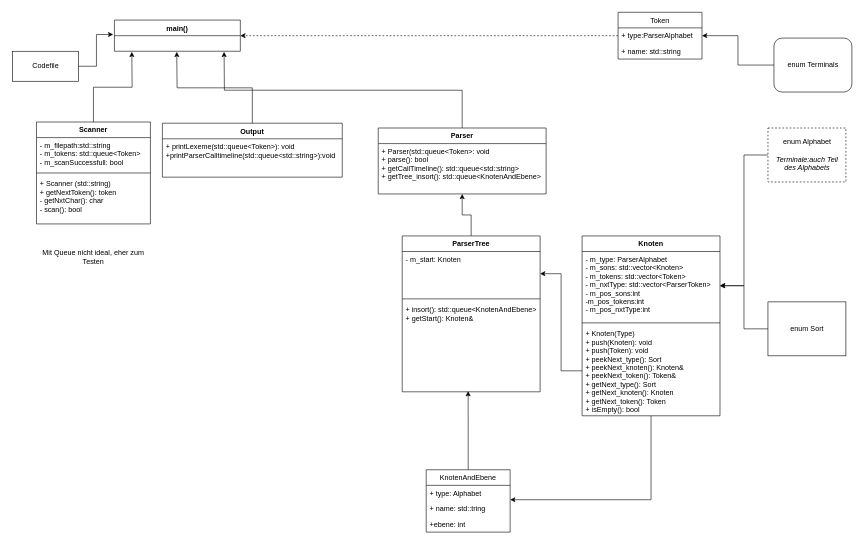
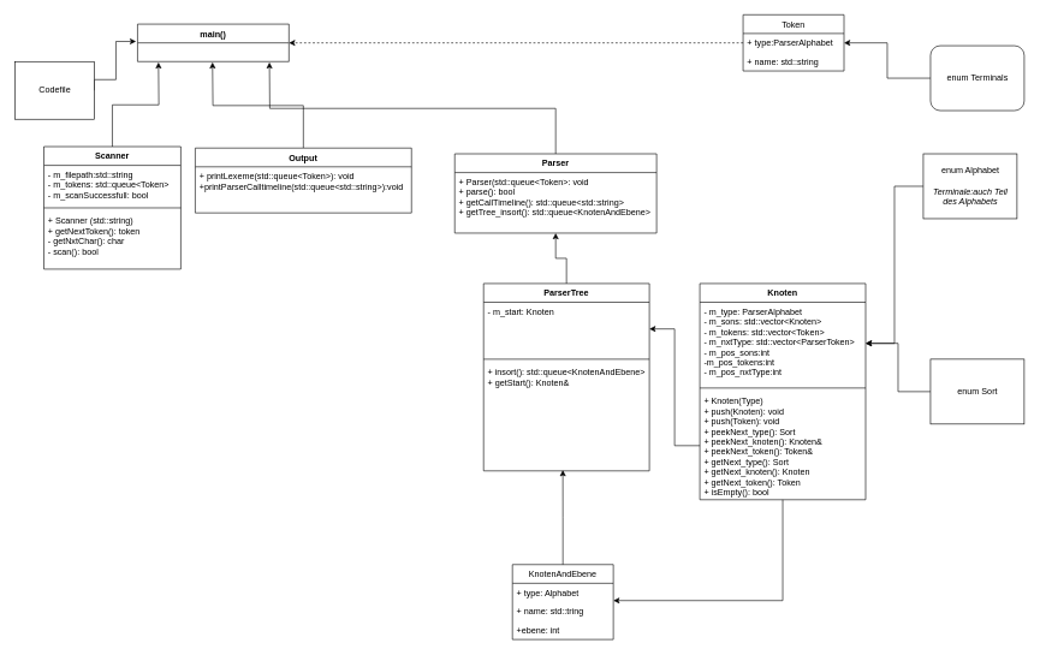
  <mxCell id="0" />
  <mxCell id="1" parent="0" />
  <mxCell id="2" value="main()" style="swimlane;fontStyle=1;align=center;verticalAlign=top;childLayout=stackLayout;horizontal=1;startSize=26;horizontalStack=0;resizeParent=1;resizeParentMax=0;resizeLast=0;collapsible=1;marginBottom=0;" parent="1" vertex="1"><mxGeometry x="190" y="33" width="210" height="52" as="geometry"><mxRectangle x="320" y="40" width="70" height="26" as="alternateBounds" /></mxGeometry></mxCell>
  <mxCell id="3" style="edgeStyle=orthogonalEdgeStyle;rounded=0;orthogonalLoop=1;jettySize=auto;html=1;exitX=0;exitY=0.5;exitDx=0;exitDy=0;entryX=1;entryY=0.5;entryDx=0;entryDy=0;" edge="1" parent="1" source="4" target="37"><mxGeometry relative="1" as="geometry" /></mxCell>
- <mxCell id="4" value="enum Alphabet&lt;br&gt;&lt;br&gt;&lt;i&gt;Terminale:auch Teil &lt;br&gt;des Alphabets&lt;br&gt;&lt;/i&gt;" style="html=1;dashed=1;" parent="1" vertex="1"><mxGeometry x="1280" y="213" width="130" height="90" as="geometry" /></mxCell>
+ <mxCell id="4" value="enum Alphabet&lt;br&gt;&lt;br&gt;&lt;i&gt;Terminale:auch Teil &lt;br&gt;des Alphabets&lt;br&gt;&lt;/i&gt;" style="html=1;" parent="1" vertex="1"><mxGeometry x="1280" y="213" width="130" height="90" as="geometry" /></mxCell>
  <mxCell id="5" style="edgeStyle=orthogonalEdgeStyle;rounded=0;orthogonalLoop=1;jettySize=auto;html=1;exitX=1;exitY=0.5;exitDx=0;exitDy=0;entryX=-0.01;entryY=-0.077;entryDx=0;entryDy=0;entryPerimeter=0;" parent="1" source="6" edge="1"><mxGeometry relative="1" as="geometry"><mxPoint x="187.9" y="56.998" as="targetPoint" /><Array as="points"><mxPoint x="160" y="110" /><mxPoint x="160" y="57" /></Array></mxGeometry></mxCell>
- <mxCell id="6" value="Codefile" style="html=1;" parent="1" vertex="1"><mxGeometry x="20" y="85" width="110" height="50" as="geometry" /></mxCell>
+ <mxCell id="6" value="Codefile" style="html=1;" parent="1" vertex="1"><mxGeometry x="20" y="85" width="110" height="80" as="geometry" /></mxCell>
  <mxCell id="7" style="edgeStyle=orthogonalEdgeStyle;rounded=0;orthogonalLoop=1;jettySize=auto;html=1;exitX=0;exitY=0.5;exitDx=0;exitDy=0;entryX=1;entryY=0.5;entryDx=0;entryDy=0;dashed=1;" parent="1" source="21" target="2" edge="1"><mxGeometry relative="1" as="geometry" /></mxCell>
  <mxCell id="8" style="edgeStyle=orthogonalEdgeStyle;rounded=0;orthogonalLoop=1;jettySize=auto;html=1;exitX=0.5;exitY=0;exitDx=0;exitDy=0;entryX=0.138;entryY=1.038;entryDx=0;entryDy=0;entryPerimeter=0;" parent="1" source="9" edge="1"><mxGeometry relative="1" as="geometry"><mxPoint x="218.98" y="85.988" as="targetPoint" /></mxGeometry></mxCell>
  <mxCell id="9" value="Scanner" style="swimlane;fontStyle=1;align=center;verticalAlign=top;childLayout=stackLayout;horizontal=1;startSize=26;horizontalStack=0;resizeParent=1;resizeParentMax=0;resizeLast=0;collapsible=1;marginBottom=0;" parent="1" vertex="1"><mxGeometry x="60" y="203" width="190" height="170" as="geometry" /></mxCell>
  <mxCell id="10" value="- m_filepath:std::string&#10;- m_tokens: std::queue&lt;Token&gt;&#10;- m_scanSuccessfull: bool&#10;" style="text;strokeColor=none;fillColor=none;align=left;verticalAlign=top;spacingLeft=4;spacingRight=4;overflow=hidden;rotatable=0;points=[[0,0.5],[1,0.5]];portConstraint=eastwest;" parent="9" vertex="1"><mxGeometry y="26" width="190" height="54" as="geometry" /></mxCell>
  <mxCell id="11" value="" style="line;strokeWidth=1;fillColor=none;align=left;verticalAlign=middle;spacingTop=-1;spacingLeft=3;spacingRight=3;rotatable=0;labelPosition=right;points=[];portConstraint=eastwest;" parent="9" vertex="1"><mxGeometry y="80" width="190" height="10" as="geometry" /></mxCell>
  <mxCell id="12" value="+ Scanner (std::string)&#10;+ getNextToken(): token&#10;- getNxtChar(): char&#10;- scan(): bool" style="text;strokeColor=none;fillColor=none;align=left;verticalAlign=top;spacingLeft=4;spacingRight=4;overflow=hidden;rotatable=0;points=[[0,0.5],[1,0.5]];portConstraint=eastwest;" parent="9" vertex="1"><mxGeometry y="90" width="190" height="80" as="geometry" /></mxCell>
  <mxCell id="13" style="edgeStyle=orthogonalEdgeStyle;rounded=0;orthogonalLoop=1;jettySize=auto;html=1;exitX=0.5;exitY=0;exitDx=0;exitDy=0;entryX=0.495;entryY=1.038;entryDx=0;entryDy=0;entryPerimeter=0;" parent="1" source="14" edge="1"><mxGeometry relative="1" as="geometry"><mxPoint x="293.95" y="85.988" as="targetPoint" /></mxGeometry></mxCell>
  <mxCell id="14" value="Output" style="swimlane;fontStyle=1;align=center;verticalAlign=top;childLayout=stackLayout;horizontal=1;startSize=26;horizontalStack=0;resizeParent=1;resizeParentMax=0;resizeLast=0;collapsible=1;marginBottom=0;" parent="1" vertex="1"><mxGeometry x="270" y="205" width="300" height="90" as="geometry" /></mxCell>
  <mxCell id="15" value="+ printLexeme(std::queue&lt;Token&gt;): void&#10;+printParserCalltimeline(std::queue&lt;std::string&gt;):void&#10;" style="text;strokeColor=none;fillColor=none;align=left;verticalAlign=top;spacingLeft=4;spacingRight=4;overflow=hidden;rotatable=0;points=[[0,0.5],[1,0.5]];portConstraint=eastwest;" parent="14" vertex="1"><mxGeometry y="26" width="300" height="64" as="geometry" /></mxCell>
  <mxCell id="16" style="edgeStyle=orthogonalEdgeStyle;rounded=0;orthogonalLoop=1;jettySize=auto;html=1;exitX=0.5;exitY=0;exitDx=0;exitDy=0;entryX=0.871;entryY=1.038;entryDx=0;entryDy=0;entryPerimeter=0;" parent="1" source="18" edge="1"><mxGeometry relative="1" as="geometry"><mxPoint x="372.91" y="85.988" as="targetPoint" /></mxGeometry></mxCell>
- <mxCell id="17" value="Mit Queue nicht ideal, eher zum Testen" style="text;html=1;strokeColor=none;fillColor=none;align=center;verticalAlign=middle;whiteSpace=wrap;rounded=0;" parent="1" vertex="1"><mxGeometry x="60" y="373" width="190" height="110" as="geometry" /></mxCell>
  <mxCell id="18" value="Parser" style="swimlane;fontStyle=1;align=center;verticalAlign=top;childLayout=stackLayout;horizontal=1;startSize=26;horizontalStack=0;resizeParent=1;resizeParentMax=0;resizeLast=0;collapsible=1;marginBottom=0;" parent="1" vertex="1"><mxGeometry x="630" y="213" width="280" height="110" as="geometry" /></mxCell>
  <mxCell id="19" value="+ Parser(std::queue&lt;Token&gt;: void&#10;+ parse(): bool&#10;+ getCallTimeline(): std::queue&lt;std::string&gt;&#10;+ getTree_insort(): std::queue&lt;KnotenAndEbene&gt;" style="text;strokeColor=none;fillColor=none;align=left;verticalAlign=top;spacingLeft=4;spacingRight=4;overflow=hidden;rotatable=0;points=[[0,0.5],[1,0.5]];portConstraint=eastwest;" parent="18" vertex="1"><mxGeometry y="26" width="280" height="84" as="geometry" /></mxCell>
  <mxCell id="20" value="Token" style="swimlane;fontStyle=0;childLayout=stackLayout;horizontal=1;startSize=26;fillColor=none;horizontalStack=0;resizeParent=1;resizeParentMax=0;resizeLast=0;collapsible=1;marginBottom=0;" parent="1" vertex="1"><mxGeometry x="1030" y="20" width="140" height="78" as="geometry" /></mxCell>
  <mxCell id="21" value="+ type:ParserAlphabet" style="text;strokeColor=none;fillColor=none;align=left;verticalAlign=top;spacingLeft=4;spacingRight=4;overflow=hidden;rotatable=0;points=[[0,0.5],[1,0.5]];portConstraint=eastwest;" parent="20" vertex="1"><mxGeometry y="26" width="140" height="26" as="geometry" /></mxCell>
  <mxCell id="22" value="+ name: std::string" style="text;strokeColor=none;fillColor=none;align=left;verticalAlign=top;spacingLeft=4;spacingRight=4;overflow=hidden;rotatable=0;points=[[0,0.5],[1,0.5]];portConstraint=eastwest;" vertex="1" parent="20"><mxGeometry y="52" width="140" height="26" as="geometry" /></mxCell>
  <mxCell id="23" style="edgeStyle=orthogonalEdgeStyle;rounded=0;orthogonalLoop=1;jettySize=auto;html=1;exitX=0.5;exitY=1;exitDx=0;exitDy=0;entryX=1;entryY=0.923;entryDx=0;entryDy=0;entryPerimeter=0;" edge="1" parent="1" source="36" target="33"><mxGeometry relative="1" as="geometry" /></mxCell>
  <mxCell id="24" style="edgeStyle=orthogonalEdgeStyle;rounded=0;orthogonalLoop=1;jettySize=auto;html=1;exitX=0;exitY=0.5;exitDx=0;exitDy=0;" edge="1" parent="1" source="25" target="37"><mxGeometry relative="1" as="geometry" /></mxCell>
- <mxCell id="25" value="&lt;div&gt;enum Sort&lt;br&gt;&lt;/div&gt;" style="html=1;" vertex="1" parent="1"><mxGeometry x="1280" y="503" width="130" height="90" as="geometry" /></mxCell>
+ <mxCell id="25" value="&lt;div&gt;enum Sort&lt;br&gt;&lt;/div&gt;" style="html=1;" vertex="1" parent="1"><mxGeometry x="1290" y="498" width="130" height="90" as="geometry" /></mxCell>
  <mxCell id="26" style="edgeStyle=orthogonalEdgeStyle;rounded=0;orthogonalLoop=1;jettySize=auto;html=1;exitX=0.5;exitY=0;exitDx=0;exitDy=0;entryX=0.5;entryY=1;entryDx=0;entryDy=0;" edge="1" parent="1" source="27" target="18"><mxGeometry relative="1" as="geometry" /></mxCell>
  <mxCell id="27" value="ParserTree" style="swimlane;fontStyle=1;align=center;verticalAlign=top;childLayout=stackLayout;horizontal=1;startSize=26;horizontalStack=0;resizeParent=1;resizeParentMax=0;resizeLast=0;collapsible=1;marginBottom=0;" vertex="1" parent="1"><mxGeometry x="670" y="393" width="230" height="260" as="geometry" /></mxCell>
  <mxCell id="28" value="- m_start: Knoten&#10; " style="text;strokeColor=none;fillColor=none;align=left;verticalAlign=top;spacingLeft=4;spacingRight=4;overflow=hidden;rotatable=0;points=[[0,0.5],[1,0.5]];portConstraint=eastwest;" vertex="1" parent="27"><mxGeometry y="26" width="230" height="74" as="geometry" /></mxCell>
  <mxCell id="29" value="" style="line;strokeWidth=1;fillColor=none;align=left;verticalAlign=middle;spacingTop=-1;spacingLeft=3;spacingRight=3;rotatable=0;labelPosition=right;points=[];portConstraint=eastwest;" vertex="1" parent="27"><mxGeometry y="100" width="230" height="10" as="geometry" /></mxCell>
  <mxCell id="30" value="+ insort(): std::queue&lt;KnotenAndEbene&gt; &#10;+ getStart(): Knoten&amp;&#10;" style="text;strokeColor=none;fillColor=none;align=left;verticalAlign=top;spacingLeft=4;spacingRight=4;overflow=hidden;rotatable=0;points=[[0,0.5],[1,0.5]];portConstraint=eastwest;" vertex="1" parent="27"><mxGeometry y="110" width="230" height="150" as="geometry" /></mxCell>
  <mxCell id="31" style="edgeStyle=orthogonalEdgeStyle;rounded=0;orthogonalLoop=1;jettySize=auto;html=1;exitX=0.5;exitY=0;exitDx=0;exitDy=0;entryX=0.478;entryY=0.993;entryDx=0;entryDy=0;entryPerimeter=0;" edge="1" parent="1" source="32" target="30"><mxGeometry relative="1" as="geometry" /></mxCell>
  <mxCell id="32" value="KnotenAndEbene" style="swimlane;fontStyle=0;childLayout=stackLayout;horizontal=1;startSize=26;fillColor=none;horizontalStack=0;resizeParent=1;resizeParentMax=0;resizeLast=0;collapsible=1;marginBottom=0;" vertex="1" parent="1"><mxGeometry x="710" y="783" width="140" height="104" as="geometry" /></mxCell>
  <mxCell id="33" value="+ type: Alphabet" style="text;strokeColor=none;fillColor=none;align=left;verticalAlign=top;spacingLeft=4;spacingRight=4;overflow=hidden;rotatable=0;points=[[0,0.5],[1,0.5]];portConstraint=eastwest;" vertex="1" parent="32"><mxGeometry y="26" width="140" height="26" as="geometry" /></mxCell>
  <mxCell id="34" value="+ name: std::tring&#10;" style="text;strokeColor=none;fillColor=none;align=left;verticalAlign=top;spacingLeft=4;spacingRight=4;overflow=hidden;rotatable=0;points=[[0,0.5],[1,0.5]];portConstraint=eastwest;" vertex="1" parent="32"><mxGeometry y="52" width="140" height="26" as="geometry" /></mxCell>
  <mxCell id="35" value="+ebene: int&#10;" style="text;strokeColor=none;fillColor=none;align=left;verticalAlign=top;spacingLeft=4;spacingRight=4;overflow=hidden;rotatable=0;points=[[0,0.5],[1,0.5]];portConstraint=eastwest;" vertex="1" parent="32"><mxGeometry y="78" width="140" height="26" as="geometry" /></mxCell>
  <mxCell id="36" value="Knoten" style="swimlane;fontStyle=1;align=center;verticalAlign=top;childLayout=stackLayout;horizontal=1;startSize=26;horizontalStack=0;resizeParent=1;resizeParentMax=0;resizeLast=0;collapsible=1;marginBottom=0;" vertex="1" parent="1"><mxGeometry x="970" y="393" width="230" height="300" as="geometry" /></mxCell>
  <mxCell id="37" value="- m_type: ParserAlphabet&#10;- m_sons: std::vector&lt;Knoten&gt;&#10;- m_tokens: std::vector&lt;Token&gt;&#10;- m_nxtType: std::vector&lt;ParserToken&gt;&#10;- m_pos_sons:int&#10;-m_pos_tokens:int&#10;- m_pos_nxtType:int&#10; " style="text;strokeColor=none;fillColor=none;align=left;verticalAlign=top;spacingLeft=4;spacingRight=4;overflow=hidden;rotatable=0;points=[[0,0.5],[1,0.5]];portConstraint=eastwest;" vertex="1" parent="36"><mxGeometry y="26" width="230" height="114" as="geometry" /></mxCell>
  <mxCell id="38" value="" style="line;strokeWidth=1;fillColor=none;align=left;verticalAlign=middle;spacingTop=-1;spacingLeft=3;spacingRight=3;rotatable=0;labelPosition=right;points=[];portConstraint=eastwest;" vertex="1" parent="36"><mxGeometry y="140" width="230" height="10" as="geometry" /></mxCell>
  <mxCell id="39" value="+ Knoten(Type)&#10;+ push(Knoten): void&#10;+ push(Token): void&#10;+ peekNext_type(): Sort&#10;+ peekNext_knoten(): Knoten&amp;&#10;+ peekNext_token(): Token&amp;&#10;+ getNext_type(): Sort&#10;+ getNext_knoten(): Knoten&#10;+ getNext_token(): Token&#10;+ isEmpty(): bool&#10;&#10;&#10;" style="text;strokeColor=none;fillColor=none;align=left;verticalAlign=top;spacingLeft=4;spacingRight=4;overflow=hidden;rotatable=0;points=[[0,0.5],[1,0.5]];portConstraint=eastwest;" vertex="1" parent="36"><mxGeometry y="150" width="230" height="150" as="geometry" /></mxCell>
  <mxCell id="40" style="edgeStyle=orthogonalEdgeStyle;rounded=0;orthogonalLoop=1;jettySize=auto;html=1;exitX=0;exitY=0.5;exitDx=0;exitDy=0;" edge="1" parent="1" source="39" target="28"><mxGeometry relative="1" as="geometry" /></mxCell>
  <mxCell id="41" style="edgeStyle=orthogonalEdgeStyle;rounded=0;orthogonalLoop=1;jettySize=auto;html=1;exitX=0;exitY=0.5;exitDx=0;exitDy=0;entryX=1;entryY=0.5;entryDx=0;entryDy=0;" edge="1" parent="1" source="42" target="21"><mxGeometry relative="1" as="geometry" /></mxCell>
  <mxCell id="42" value="&lt;div&gt;enum Terminals&lt;br&gt;&lt;/div&gt;" style="html=1;rounded=1;" vertex="1" parent="1"><mxGeometry x="1290" y="63" width="130" height="90" as="geometry" /></mxCell>
